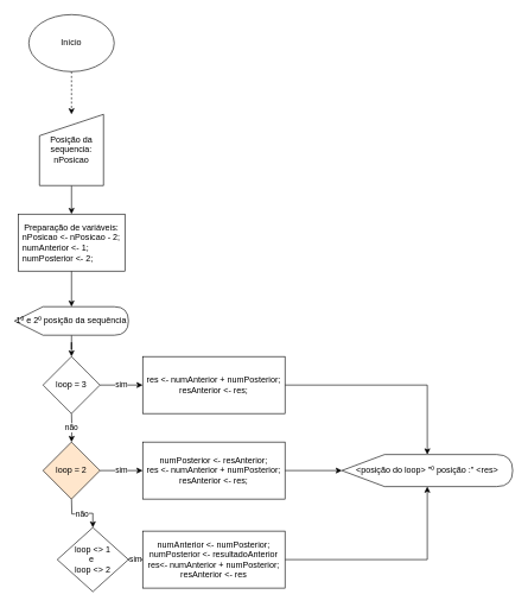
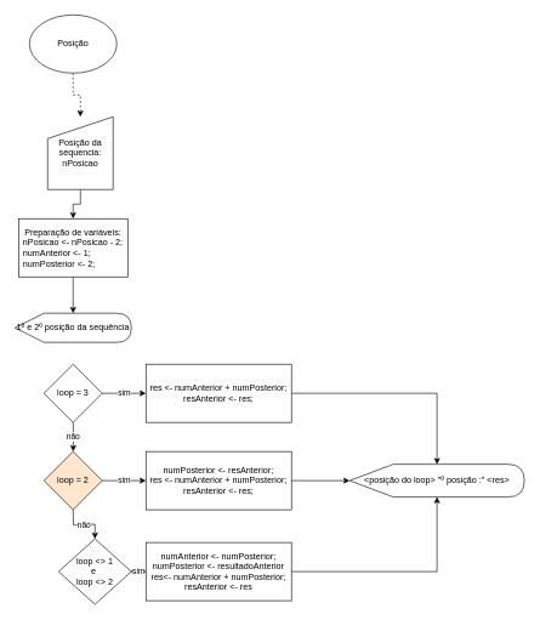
  <mxCell id="0" />
  <mxCell id="1" parent="0" />
  <mxCell id="2" value="" style="edgeStyle=orthogonalEdgeStyle;rounded=0;orthogonalLoop=1;jettySize=auto;html=1;dashed=1;" edge="1" parent="1" source="3" target="6"><mxGeometry relative="1" as="geometry" /></mxCell>
- <mxCell id="3" value="Início" style="ellipse;whiteSpace=wrap;html=1;" vertex="1" parent="1"><mxGeometry x="40" width="120" height="80" as="geometry" y="20" /></mxCell>
+ <mxCell id="3" value="Posição" style="ellipse;whiteSpace=wrap;html=1;" vertex="1" parent="1"><mxGeometry x="40" width="120" height="80" as="geometry" y="20" /></mxCell>
  <mxCell id="4" value="&amp;lt;posição do loop&amp;gt; &quot;º posição :&quot; &amp;lt;res&amp;gt;" style="shape=display;whiteSpace=wrap;html=1;fontFamily=Helvetica;fontSize=12;fontColor=#000000;align=center;strokeColor=#000000;fillColor=#ffffff;" vertex="1" parent="1"><mxGeometry x="480" y="637.5" width="240" height="45" as="geometry" /></mxCell>
  <mxCell id="5" value="" style="edgeStyle=orthogonalEdgeStyle;rounded=0;orthogonalLoop=1;jettySize=auto;html=1;" edge="1" parent="1" source="6" target="8"><mxGeometry relative="1" as="geometry" /></mxCell>
- <mxCell id="6" value="Posição da sequencia:&lt;br&gt;nPosicao" style="shape=manualInput;whiteSpace=wrap;html=1;" vertex="1" parent="1"><mxGeometry x="55" y="160" width="90" height="100" as="geometry" /></mxCell>
+ <mxCell id="6" value="Posição da sequencia:&lt;br&gt;nPosicao" style="shape=manualInput;whiteSpace=wrap;html=1;" vertex="1" parent="1"><mxGeometry x="65" y="160" width="90" height="100" as="geometry" /></mxCell>
  <mxCell id="7" value="" style="edgeStyle=orthogonalEdgeStyle;rounded=0;orthogonalLoop=1;jettySize=auto;html=1;" edge="1" parent="1" source="8" target="10"><mxGeometry relative="1" as="geometry" /></mxCell>
  <mxCell id="8" value="Preparação de variáveis:&lt;br&gt;&lt;div style=&quot;text-align: left&quot;&gt;&lt;span&gt;nPosicao &amp;lt;- nPosicao - 2;&lt;/span&gt;&lt;/div&gt;&lt;div style=&quot;text-align: left&quot;&gt;&lt;span&gt;numAnterior &amp;lt;- 1;&lt;/span&gt;&lt;/div&gt;&lt;div style=&quot;text-align: left&quot;&gt;&lt;span&gt;numPosterior &amp;lt;- 2;&lt;/span&gt;&lt;/div&gt;" style="rounded=0;whiteSpace=wrap;html=1;" vertex="1" parent="1"><mxGeometry x="25" y="300" width="150" height="80" as="geometry" /></mxCell>
- <mxCell id="9" value="" style="edgeStyle=orthogonalEdgeStyle;rounded=0;orthogonalLoop=1;jettySize=auto;html=1;" edge="1" parent="1" source="10" target="12"><mxGeometry relative="1" as="geometry" /></mxCell>
  <mxCell id="10" value="1º e 2º posição da sequência" style="shape=display;whiteSpace=wrap;html=1;" vertex="1" parent="1"><mxGeometry x="20" y="430" width="160" height="40" as="geometry" /></mxCell>
  <mxCell id="11" value="sim" style="edgeStyle=orthogonalEdgeStyle;rounded=0;orthogonalLoop=1;jettySize=auto;html=1;" edge="1" parent="1" source="12" target="14"><mxGeometry relative="1" as="geometry" /></mxCell>
  <mxCell id="12" value="loop = 3" style="rhombus;whiteSpace=wrap;html=1;" vertex="1" parent="1"><mxGeometry x="60" y="500" width="80" height="80" as="geometry" /></mxCell>
  <mxCell id="13" style="edgeStyle=orthogonalEdgeStyle;rounded=0;orthogonalLoop=1;jettySize=auto;html=1;entryX=0.5;entryY=0;entryDx=0;entryDy=0;" edge="1" parent="1" source="14" target="4"><mxGeometry relative="1" as="geometry" /></mxCell>
  <mxCell id="14" value="res &amp;lt;- numAnterior + numPosterior;&lt;br&gt;resAnterior &amp;lt;- res;" style="whiteSpace=wrap;html=1;" vertex="1" parent="1"><mxGeometry x="200" y="500" width="200" height="80" as="geometry" /></mxCell>
  <mxCell id="15" value="não" style="edgeStyle=orthogonalEdgeStyle;rounded=0;orthogonalLoop=1;jettySize=auto;html=1;" edge="1" parent="1" target="17"><mxGeometry relative="1" as="geometry"><mxPoint x="100" y="580" as="sourcePoint" /></mxGeometry></mxCell>
  <mxCell id="16" value="sim" style="edgeStyle=orthogonalEdgeStyle;rounded=0;orthogonalLoop=1;jettySize=auto;html=1;" edge="1" parent="1" source="17" target="19"><mxGeometry relative="1" as="geometry" /></mxCell>
  <mxCell id="17" value="loop = 2" style="rhombus;whiteSpace=wrap;html=1;fillColor=#ffe6cc;" vertex="1" parent="1"><mxGeometry x="60" y="620" width="80" height="80" as="geometry" /></mxCell>
  <mxCell id="18" style="edgeStyle=orthogonalEdgeStyle;rounded=0;orthogonalLoop=1;jettySize=auto;html=1;entryX=0;entryY=0.5;entryDx=0;entryDy=0;" edge="1" parent="1" source="19" target="4"><mxGeometry relative="1" as="geometry" /></mxCell>
  <mxCell id="19" value="numPosterior &amp;lt;- resAnterior;&lt;br&gt;res &amp;lt;- numAnterior + numPosterior;&lt;br&gt;resAnterior &amp;lt;- res;" style="whiteSpace=wrap;html=1;" vertex="1" parent="1"><mxGeometry x="200" y="620" width="200" height="80" as="geometry" /></mxCell>
  <mxCell id="20" value="não" style="edgeStyle=orthogonalEdgeStyle;rounded=0;orthogonalLoop=1;jettySize=auto;html=1;" edge="1" parent="1" target="22"><mxGeometry relative="1" as="geometry"><mxPoint x="100" y="700" as="sourcePoint" /></mxGeometry></mxCell>
  <mxCell id="21" value="sim" style="edgeStyle=orthogonalEdgeStyle;rounded=0;orthogonalLoop=1;jettySize=auto;html=1;" edge="1" parent="1" source="22" target="24"><mxGeometry relative="1" as="geometry" /></mxCell>
  <mxCell id="22" value="loop &amp;lt;&amp;gt; 1&lt;br&gt;e&amp;nbsp;&lt;br&gt;loop &amp;lt;&amp;gt; 2" style="rhombus;whiteSpace=wrap;html=1;" vertex="1" parent="1"><mxGeometry x="80" y="740" width="100" height="90" as="geometry" /></mxCell>
  <mxCell id="23" style="edgeStyle=orthogonalEdgeStyle;rounded=0;orthogonalLoop=1;jettySize=auto;html=1;entryX=0.5;entryY=1;entryDx=0;entryDy=0;" edge="1" parent="1" source="24" target="4"><mxGeometry relative="1" as="geometry" /></mxCell>
  <mxCell id="24" value="numAnterior &amp;lt;- numPosterior;&lt;br&gt;numPosterior &amp;lt;- resultadoAnterior&lt;br&gt;res&amp;lt;- numAnterior + numPosterior;&lt;br&gt;resAnterior &amp;lt;- res" style="whiteSpace=wrap;html=1;" vertex="1" parent="1"><mxGeometry x="200" y="745" width="200" height="80" as="geometry" /></mxCell>
